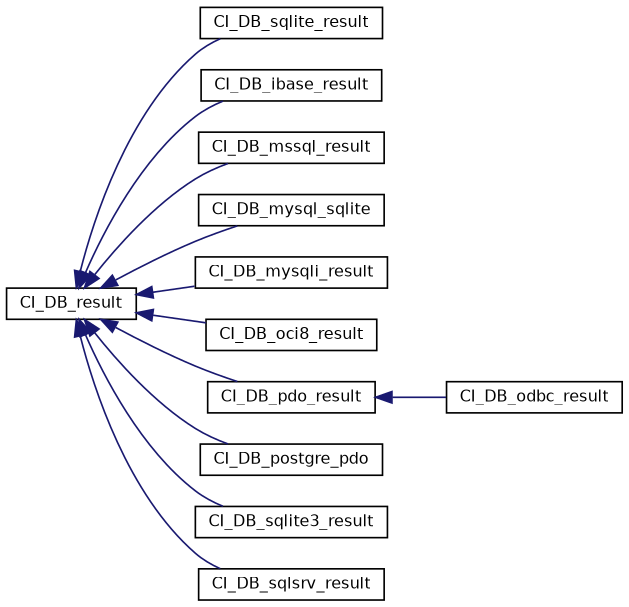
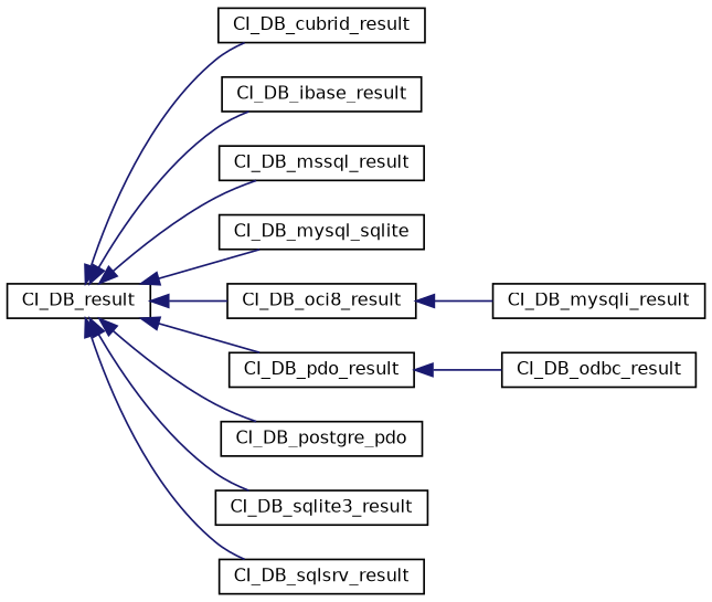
  digraph {
    rankdir=LR
    node [color=black fillcolor=white fontname=Helvetica fontsize=10 shape=record style=filled]
    edge [color=midnightblue dir=back fontname=Helvetica fontsize=10 labelfontname=Helvetica labelfontsize=10 style=solid]
    n1 [height=0.2 label=CI_DB_result width=0.4]
-   n2 [height=0.2 label=CI_DB_sqlite_result width=0.4]
+   n2 [height=0.2 label=CI_DB_cubrid_result width=0.4]
    n3 [height=0.2 label=CI_DB_ibase_result width=0.4]
    n4 [height=0.2 label=CI_DB_mssql_result width=0.4]
    n5 [height=0.2 label=CI_DB_mysql_sqlite width=0.4]
    n6 [height=0.2 label=CI_DB_mysqli_result width=0.4]
    n7 [height=0.2 label=CI_DB_oci8_result width=0.4]
    n8 [height=0.2 label=CI_DB_pdo_result width=0.4]
    n9 [height=0.2 label=CI_DB_postgre_pdo width=0.4]
    n10 [height=0.2 label=CI_DB_sqlite3_result width=0.4]
    n11 [height=0.2 label=CI_DB_sqlsrv_result width=0.4]
    n12 [height=0.2 label=CI_DB_odbc_result width=0.4]
    n1 -> n2
    n1 -> n3
    n1 -> n4
    n1 -> n5
-   n1 -> n6
+   n7 -> n6
    n1 -> n7
    n1 -> n8
    n1 -> n9
    n1 -> n10
    n1 -> n11
    n8 -> n12
  }
